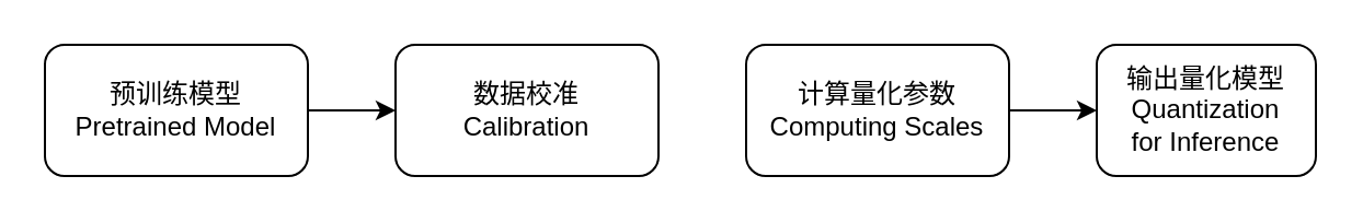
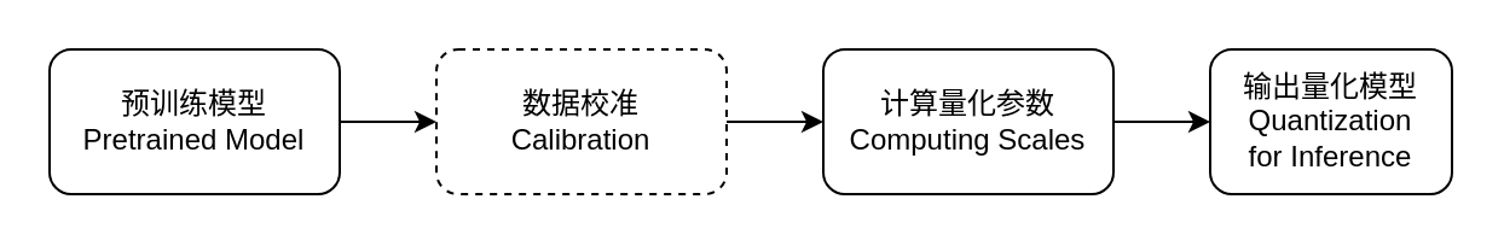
  <mxCell id="0" />
  <mxCell id="1" parent="0" />
  <mxCell id="2" value="" style="edgeStyle=orthogonalEdgeStyle;rounded=0;orthogonalLoop=1;jettySize=auto;html=1;" edge="1" parent="1" source="3" target="5"><mxGeometry relative="1" as="geometry" /></mxCell>
  <mxCell id="3" value="预训练模型&lt;br&gt;Pretrained Model" style="rounded=1;whiteSpace=wrap;html=1;" vertex="1" parent="1"><mxGeometry x="20" y="20" width="120" height="60" as="geometry" /></mxCell>
- <mxCell id="5" value="数据校准&lt;br&gt;Calibration" style="rounded=1;whiteSpace=wrap;html=1;" vertex="1" parent="1"><mxGeometry x="180" y="20" width="120" height="60" as="geometry" /></mxCell>
+ <mxCell id="4" value="" style="edgeStyle=orthogonalEdgeStyle;rounded=0;orthogonalLoop=1;jettySize=auto;html=1;" edge="1" parent="1" source="5" target="7"><mxGeometry relative="1" as="geometry" /></mxCell>
+ <mxCell id="5" value="数据校准&lt;br&gt;Calibration" style="rounded=1;whiteSpace=wrap;html=1;dashed=1;" vertex="1" parent="1"><mxGeometry x="180" y="20" width="120" height="60" as="geometry" /></mxCell>
  <mxCell id="6" value="" style="edgeStyle=orthogonalEdgeStyle;rounded=0;orthogonalLoop=1;jettySize=auto;html=1;" edge="1" parent="1" source="7" target="8"><mxGeometry relative="1" as="geometry" /></mxCell>
  <mxCell id="7" value="计算量化参数&lt;br&gt;Computing Scales" style="rounded=1;whiteSpace=wrap;html=1;" vertex="1" parent="1"><mxGeometry x="340" y="20" width="120" height="60" as="geometry" /></mxCell>
  <mxCell id="8" value="输出量化模型&lt;br&gt;Quantization&lt;br&gt;for Inference" style="rounded=1;whiteSpace=wrap;html=1;" vertex="1" parent="1"><mxGeometry x="500" y="20" width="100" height="60" as="geometry" /></mxCell>
